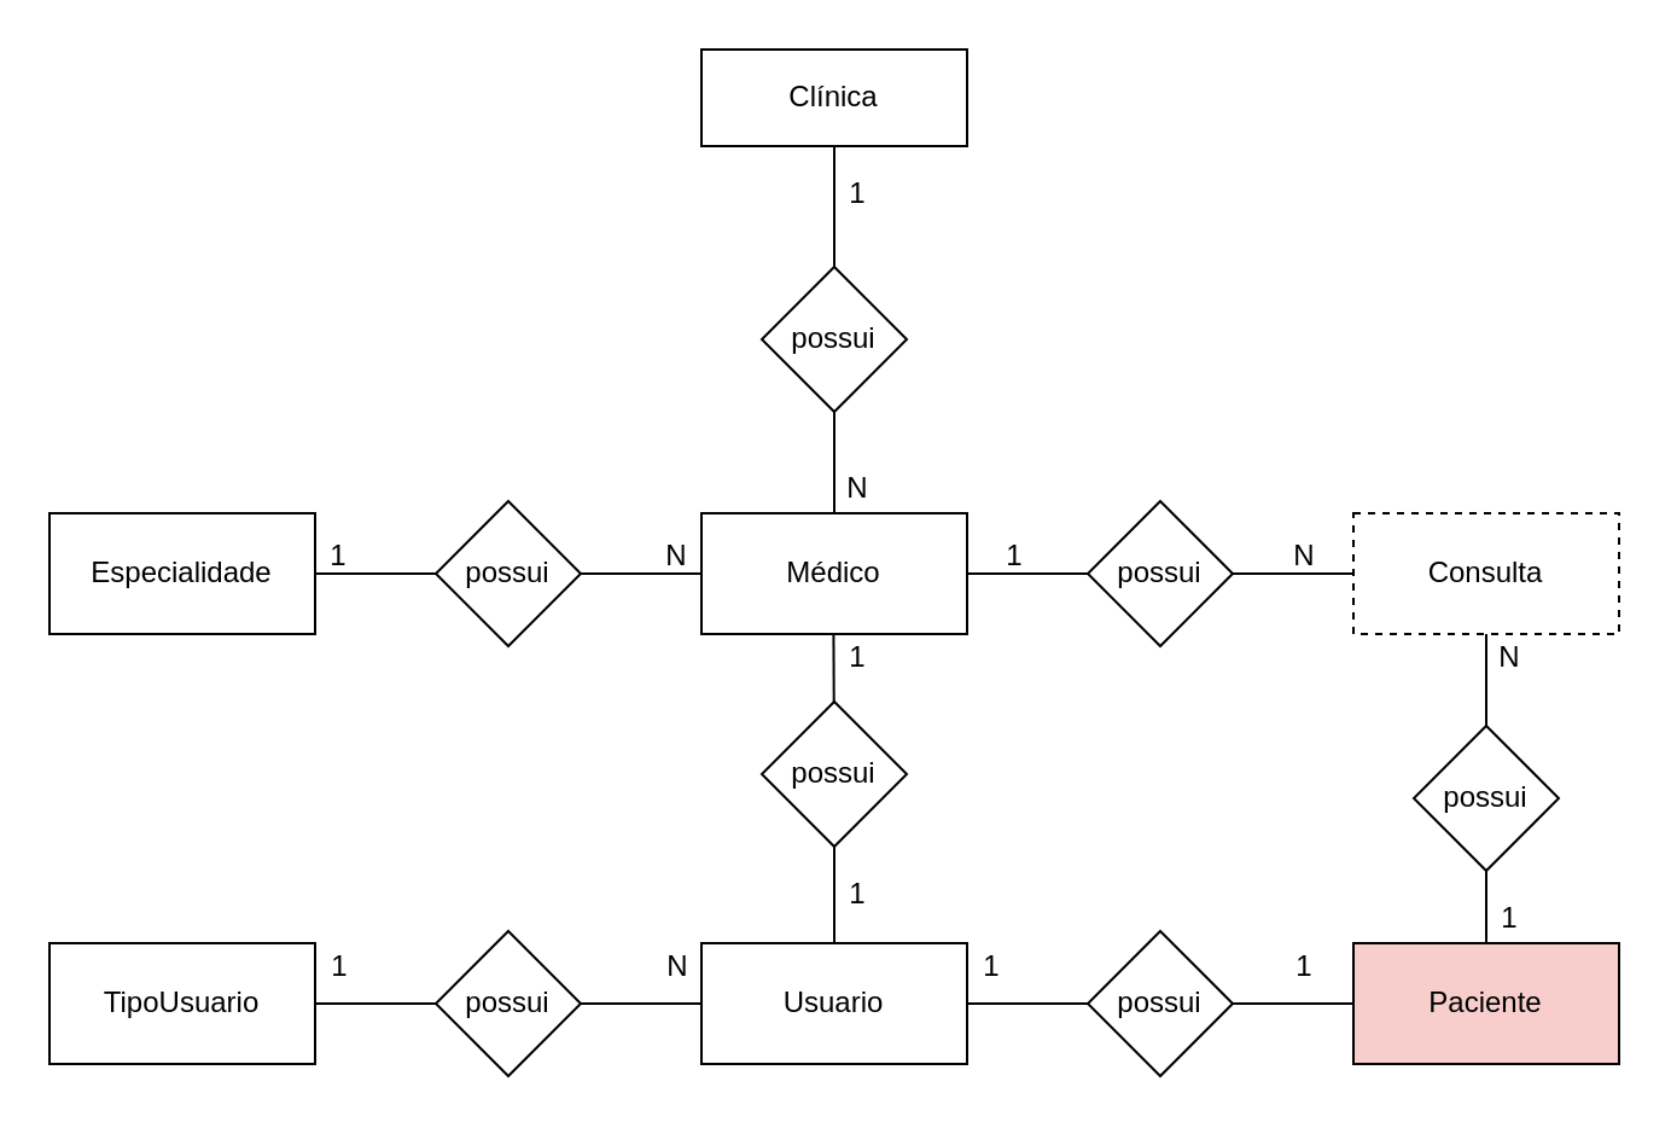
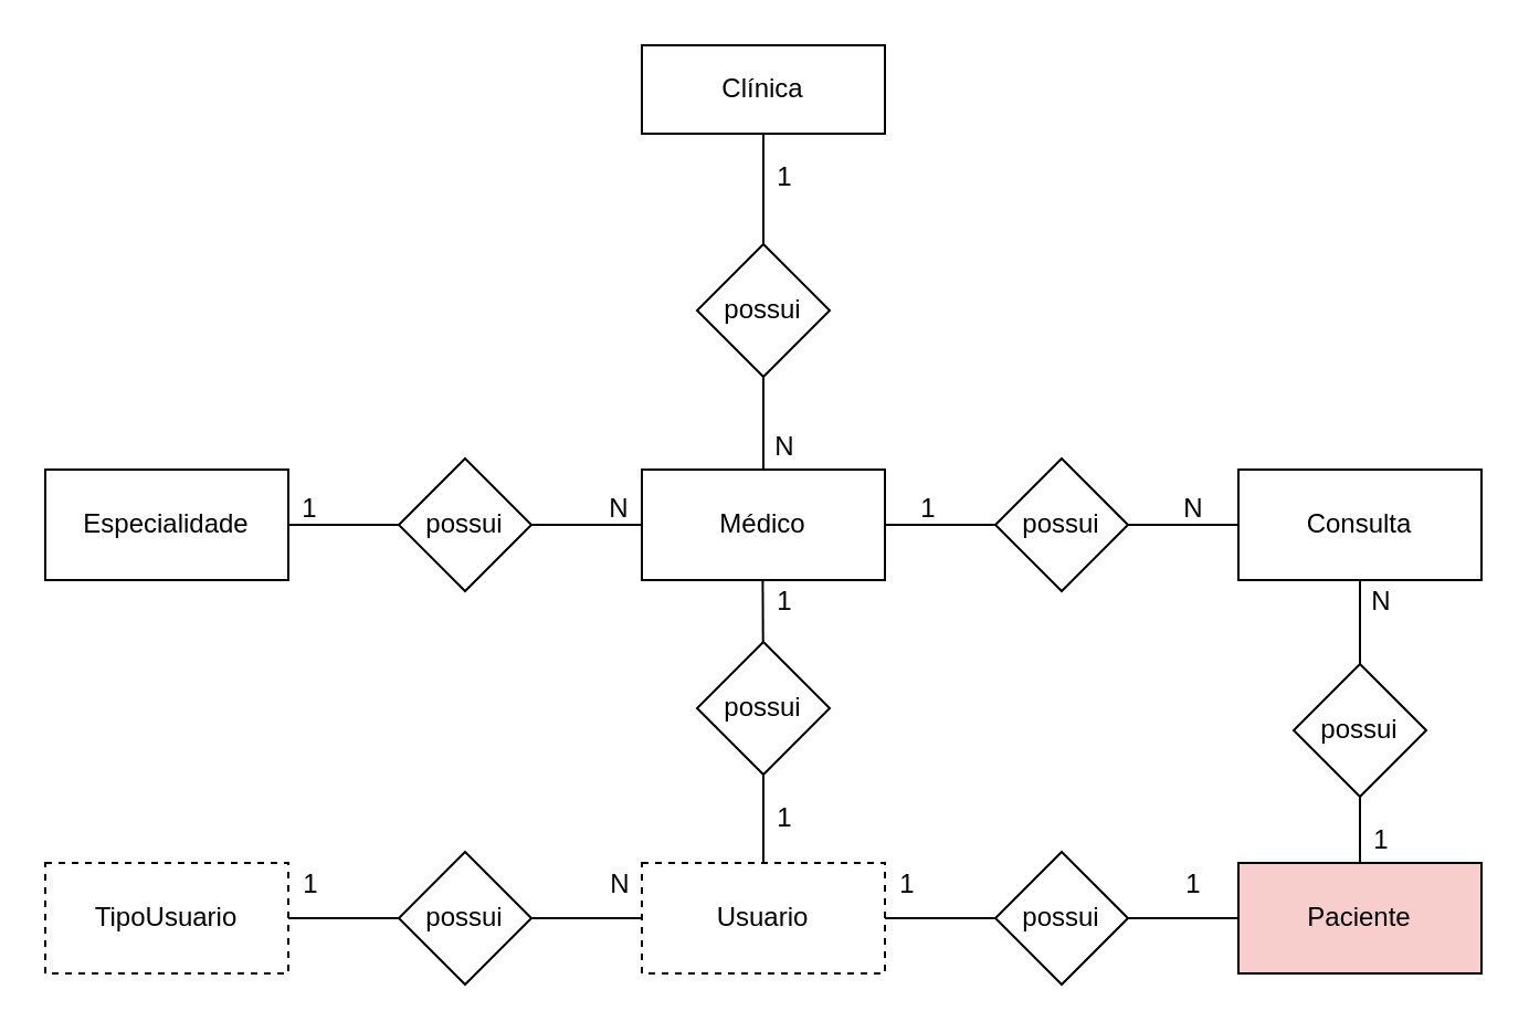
  <mxCell id="0" />
  <mxCell id="1" parent="0" />
  <mxCell id="2" value="Clínica" style="rounded=0;whiteSpace=wrap;html=1;" parent="1" vertex="1"><mxGeometry x="290" y="20" width="110" height="40" as="geometry" /></mxCell>
- <mxCell id="3" value="Consulta" style="rounded=0;whiteSpace=wrap;html=1;dashed=1;" parent="1" vertex="1"><mxGeometry x="560" y="212" width="110" height="50" as="geometry" /></mxCell>
+ <mxCell id="3" value="Consulta" style="rounded=0;whiteSpace=wrap;html=1;" parent="1" vertex="1"><mxGeometry x="560" y="212" width="110" height="50" as="geometry" /></mxCell>
  <mxCell id="4" value="Especialidade" style="rounded=0;whiteSpace=wrap;html=1;" parent="1" vertex="1"><mxGeometry x="20" y="212" width="110" height="50" as="geometry" /></mxCell>
  <mxCell id="5" value="Médico" style="rounded=0;whiteSpace=wrap;html=1;" parent="1" vertex="1"><mxGeometry x="290" y="212" width="110" height="50" as="geometry" /></mxCell>
  <mxCell id="6" value="possui" style="rhombus;whiteSpace=wrap;html=1;" parent="1" vertex="1"><mxGeometry x="180" y="207" width="60" height="60" as="geometry" /></mxCell>
  <mxCell id="7" value="possui" style="rhombus;whiteSpace=wrap;html=1;" parent="1" vertex="1"><mxGeometry x="585" y="300" width="60" height="60" as="geometry" /></mxCell>
  <mxCell id="8" value="possui" style="rhombus;whiteSpace=wrap;html=1;" parent="1" vertex="1"><mxGeometry x="315" y="110" width="60" height="60" as="geometry" /></mxCell>
  <mxCell id="9" value="possui" style="rhombus;whiteSpace=wrap;html=1;" parent="1" vertex="1"><mxGeometry x="450" y="207" width="60" height="60" as="geometry" /></mxCell>
  <mxCell id="10" value="" style="endArrow=none;html=1;entryX=0.5;entryY=0;entryDx=0;entryDy=0;exitX=0.5;exitY=1;exitDx=0;exitDy=0;" parent="1" source="2" target="8" edge="1"><mxGeometry width="50" height="50" relative="1" as="geometry"><mxPoint x="200" y="291.66" as="sourcePoint" /><mxPoint x="240" y="291.66" as="targetPoint" /></mxGeometry></mxCell>
  <mxCell id="11" value="" style="endArrow=none;html=1;exitX=0.5;exitY=1;exitDx=0;exitDy=0;entryX=0.5;entryY=0;entryDx=0;entryDy=0;" parent="1" source="8" target="5" edge="1"><mxGeometry width="50" height="50" relative="1" as="geometry"><mxPoint x="310" y="337" as="sourcePoint" /><mxPoint x="360" y="287" as="targetPoint" /></mxGeometry></mxCell>
  <mxCell id="12" value="" style="endArrow=none;html=1;entryX=0;entryY=0.5;entryDx=0;entryDy=0;exitX=1;exitY=0.5;exitDx=0;exitDy=0;" parent="1" source="6" target="5" edge="1"><mxGeometry width="50" height="50" relative="1" as="geometry"><mxPoint x="410" y="337" as="sourcePoint" /><mxPoint x="420" y="317" as="targetPoint" /></mxGeometry></mxCell>
  <mxCell id="13" value="" style="endArrow=none;html=1;entryX=0;entryY=0.5;entryDx=0;entryDy=0;exitX=1;exitY=0.5;exitDx=0;exitDy=0;" parent="1" source="4" target="6" edge="1"><mxGeometry width="50" height="50" relative="1" as="geometry"><mxPoint x="130" y="237" as="sourcePoint" /><mxPoint x="414" y="417" as="targetPoint" /></mxGeometry></mxCell>
  <mxCell id="14" value="" style="endArrow=none;html=1;entryX=0;entryY=0.5;entryDx=0;entryDy=0;exitX=1;exitY=0.5;exitDx=0;exitDy=0;" parent="1" source="5" target="9" edge="1"><mxGeometry width="50" height="50" relative="1" as="geometry"><mxPoint x="440" y="297" as="sourcePoint" /><mxPoint x="490" y="247" as="targetPoint" /></mxGeometry></mxCell>
  <mxCell id="15" value="" style="endArrow=none;html=1;exitX=1;exitY=0.5;exitDx=0;exitDy=0;entryX=0;entryY=0.5;entryDx=0;entryDy=0;" parent="1" source="9" target="3" edge="1"><mxGeometry width="50" height="50" relative="1" as="geometry"><mxPoint x="580" y="337" as="sourcePoint" /><mxPoint x="630" y="287" as="targetPoint" /></mxGeometry></mxCell>
  <mxCell id="16" value="" style="endArrow=none;html=1;exitX=0.5;exitY=1;exitDx=0;exitDy=0;entryX=0.5;entryY=0;entryDx=0;entryDy=0;" parent="1" source="3" target="7" edge="1"><mxGeometry width="50" height="50" relative="1" as="geometry"><mxPoint x="640" y="287" as="sourcePoint" /><mxPoint x="580" y="350" as="targetPoint" /></mxGeometry></mxCell>
  <mxCell id="17" value="1" style="text;html=1;strokeColor=none;fillColor=none;align=center;verticalAlign=middle;whiteSpace=wrap;rounded=0;" parent="1" vertex="1"><mxGeometry x="120" y="220" width="40" height="20" as="geometry" /></mxCell>
  <mxCell id="18" value="N" style="text;html=1;strokeColor=none;fillColor=none;align=center;verticalAlign=middle;whiteSpace=wrap;rounded=0;" parent="1" vertex="1"><mxGeometry x="335" y="192" width="40" height="20" as="geometry" /></mxCell>
  <mxCell id="19" value="1" style="text;html=1;strokeColor=none;fillColor=none;align=center;verticalAlign=middle;whiteSpace=wrap;rounded=0;" parent="1" vertex="1"><mxGeometry x="335" y="70" width="40" height="20" as="geometry" /></mxCell>
- <mxCell id="20" value="Usuario" style="rounded=0;whiteSpace=wrap;html=1;" parent="1" vertex="1"><mxGeometry x="290" y="390" width="110" height="50" as="geometry" /></mxCell>
- <mxCell id="21" value="TipoUsuario" style="rounded=0;whiteSpace=wrap;html=1;" parent="1" vertex="1"><mxGeometry x="20" y="390" width="110" height="50" as="geometry" /></mxCell>
+ <mxCell id="20" value="Usuario" style="rounded=0;whiteSpace=wrap;html=1;dashed=1;" parent="1" vertex="1"><mxGeometry x="290" y="390" width="110" height="50" as="geometry" /></mxCell>
+ <mxCell id="21" value="TipoUsuario" style="rounded=0;whiteSpace=wrap;html=1;dashed=1;" parent="1" vertex="1"><mxGeometry x="20" y="390" width="110" height="50" as="geometry" /></mxCell>
  <mxCell id="22" value="possui" style="rhombus;whiteSpace=wrap;html=1;" parent="1" vertex="1"><mxGeometry x="180" y="385" width="60" height="60" as="geometry" /></mxCell>
  <mxCell id="23" value="Paciente" style="rounded=0;whiteSpace=wrap;html=1;fillColor=#f8cecc;" parent="1" vertex="1"><mxGeometry x="560" y="390" width="110" height="50" as="geometry" /></mxCell>
  <mxCell id="24" value="" style="endArrow=none;html=1;exitX=0.5;exitY=1;exitDx=0;exitDy=0;" parent="1" source="7" target="23" edge="1"><mxGeometry width="50" height="50" relative="1" as="geometry"><mxPoint x="685" y="200" as="sourcePoint" /><mxPoint x="685" y="132" as="targetPoint" /></mxGeometry></mxCell>
  <mxCell id="25" value="N" style="text;html=1;strokeColor=none;fillColor=none;align=center;verticalAlign=middle;whiteSpace=wrap;rounded=0;" parent="1" vertex="1"><mxGeometry x="260" y="220" width="40" height="20" as="geometry" /></mxCell>
  <mxCell id="26" value="possui" style="rhombus;whiteSpace=wrap;html=1;" vertex="1" parent="1"><mxGeometry x="315" y="290" width="60" height="60" as="geometry" /></mxCell>
  <mxCell id="27" value="" style="endArrow=none;html=1;exitX=1;exitY=0.5;exitDx=0;exitDy=0;entryX=0;entryY=0.5;entryDx=0;entryDy=0;" edge="1" parent="1" source="22" target="20"><mxGeometry width="50" height="50" relative="1" as="geometry"><mxPoint x="560" y="530" as="sourcePoint" /><mxPoint x="630" y="330" as="targetPoint" /></mxGeometry></mxCell>
  <mxCell id="28" value="" style="endArrow=none;html=1;exitX=0.5;exitY=0;exitDx=0;exitDy=0;" edge="1" parent="1" source="20" target="26"><mxGeometry width="50" height="50" relative="1" as="geometry"><mxPoint x="280" y="400" as="sourcePoint" /><mxPoint x="330" y="350" as="targetPoint" /></mxGeometry></mxCell>
  <mxCell id="29" value="1" style="text;html=1;strokeColor=none;fillColor=none;align=center;verticalAlign=middle;whiteSpace=wrap;rounded=0;" vertex="1" parent="1"><mxGeometry x="335" y="262" width="40" height="20" as="geometry" /></mxCell>
  <mxCell id="30" value="1" style="text;html=1;strokeColor=none;fillColor=none;align=center;verticalAlign=middle;whiteSpace=wrap;rounded=0;" vertex="1" parent="1"><mxGeometry x="335" y="360" width="40" height="20" as="geometry" /></mxCell>
  <mxCell id="31" value="1" style="text;html=1;strokeColor=none;fillColor=none;align=center;verticalAlign=middle;whiteSpace=wrap;rounded=0;" vertex="1" parent="1"><mxGeometry x="400" y="220" width="40" height="20" as="geometry" /></mxCell>
  <mxCell id="32" value="N" style="text;html=1;strokeColor=none;fillColor=none;align=center;verticalAlign=middle;whiteSpace=wrap;rounded=0;" vertex="1" parent="1"><mxGeometry x="520" y="220" width="40" height="20" as="geometry" /></mxCell>
  <mxCell id="33" value="N" style="text;html=1;strokeColor=none;fillColor=none;align=center;verticalAlign=middle;whiteSpace=wrap;rounded=0;" vertex="1" parent="1"><mxGeometry x="605" y="262" width="40" height="20" as="geometry" /></mxCell>
  <mxCell id="34" value="1" style="text;html=1;strokeColor=none;fillColor=none;align=center;verticalAlign=middle;whiteSpace=wrap;rounded=0;" vertex="1" parent="1"><mxGeometry x="605" y="370" width="40" height="20" as="geometry" /></mxCell>
  <mxCell id="35" value="" style="endArrow=none;html=1;" edge="1" parent="1" source="26"><mxGeometry width="50" height="50" relative="1" as="geometry"><mxPoint x="344.71" y="292" as="sourcePoint" /><mxPoint x="344.71" y="262" as="targetPoint" /></mxGeometry></mxCell>
  <mxCell id="36" value="" style="endArrow=none;html=1;entryX=1;entryY=0.5;entryDx=0;entryDy=0;exitX=0;exitY=0.5;exitDx=0;exitDy=0;" edge="1" parent="1" source="22" target="21"><mxGeometry width="50" height="50" relative="1" as="geometry"><mxPoint x="340" y="400" as="sourcePoint" /><mxPoint x="390" y="350" as="targetPoint" /></mxGeometry></mxCell>
  <mxCell id="37" value="1" style="text;html=1;align=center;verticalAlign=middle;resizable=0;points=[];autosize=1;" vertex="1" parent="1"><mxGeometry x="130" y="390" width="20" height="20" as="geometry" /></mxCell>
  <mxCell id="38" value="N" style="text;html=1;align=center;verticalAlign=middle;resizable=0;points=[];autosize=1;" vertex="1" parent="1"><mxGeometry x="270" y="390" width="20" height="20" as="geometry" /></mxCell>
  <mxCell id="39" value="possui" style="rhombus;whiteSpace=wrap;html=1;" vertex="1" parent="1"><mxGeometry x="450" y="385" width="60" height="60" as="geometry" /></mxCell>
  <mxCell id="40" value="" style="endArrow=none;html=1;entryX=0;entryY=0.5;entryDx=0;entryDy=0;exitX=1;exitY=0.5;exitDx=0;exitDy=0;" edge="1" parent="1" source="20" target="39"><mxGeometry width="50" height="50" relative="1" as="geometry"><mxPoint x="400" y="460" as="sourcePoint" /><mxPoint x="450" y="410" as="targetPoint" /></mxGeometry></mxCell>
  <mxCell id="41" value="" style="endArrow=none;html=1;exitX=1;exitY=0.5;exitDx=0;exitDy=0;entryX=0;entryY=0.5;entryDx=0;entryDy=0;" edge="1" parent="1" source="39" target="23"><mxGeometry width="50" height="50" relative="1" as="geometry"><mxPoint x="500" y="470" as="sourcePoint" /><mxPoint x="550" y="420" as="targetPoint" /></mxGeometry></mxCell>
  <mxCell id="42" value="1" style="text;html=1;strokeColor=none;fillColor=none;align=center;verticalAlign=middle;whiteSpace=wrap;rounded=0;" vertex="1" parent="1"><mxGeometry x="520" y="390" width="40" height="20" as="geometry" /></mxCell>
  <mxCell id="43" value="1" style="text;html=1;align=center;verticalAlign=middle;resizable=0;points=[];autosize=1;" vertex="1" parent="1"><mxGeometry x="400" y="390" width="20" height="20" as="geometry" /></mxCell>
